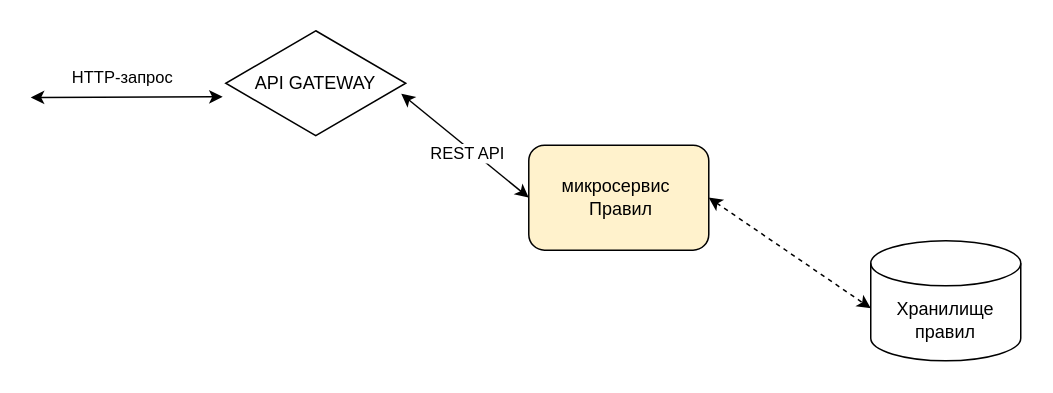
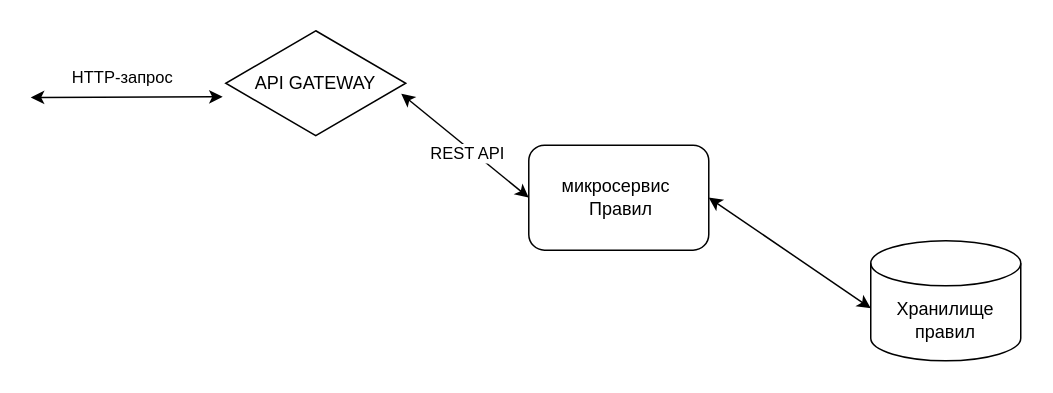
  <mxCell id="0" />
  <mxCell id="1" parent="0" />
- <mxCell id="2" value="микросервис&amp;nbsp; &amp;nbsp;Правил" style="rounded=1;whiteSpace=wrap;html=1;fillColor=#fff2cc;" vertex="1" parent="1"><mxGeometry x="352.02" y="96.27" width="120" height="70" as="geometry" /></mxCell>
+ <mxCell id="2" value="микросервис&amp;nbsp; &amp;nbsp;Правил" style="rounded=1;whiteSpace=wrap;html=1;" vertex="1" parent="1"><mxGeometry x="352.02" y="96.27" width="120" height="70" as="geometry" /></mxCell>
  <mxCell id="3" value="" style="endArrow=classic;html=1;rounded=0;entryX=-0.017;entryY=0.629;entryDx=0;entryDy=0;entryPerimeter=0;startArrow=classic;startFill=1;" edge="1" parent="1" target="5"><mxGeometry width="50" height="50" relative="1" as="geometry"><mxPoint x="20" y="64.5" as="sourcePoint" /><mxPoint x="120" y="65" as="targetPoint" /></mxGeometry></mxCell>
  <mxCell id="4" value="HTTP-запрос" style="edgeLabel;html=1;align=center;verticalAlign=middle;resizable=0;points=[];" vertex="1" connectable="0" parent="3"><mxGeometry x="-0.359" y="-3" relative="1" as="geometry"><mxPoint x="19" y="-17" as="offset" /></mxGeometry></mxCell>
  <mxCell id="5" value="API GATEWAY" style="rhombus;whiteSpace=wrap;html=1;" vertex="1" parent="1"><mxGeometry x="150" y="20" width="120" height="70" as="geometry" /></mxCell>
  <mxCell id="6" value="" style="endArrow=classic;html=1;rounded=0;entryX=0;entryY=0.5;entryDx=0;entryDy=0;exitX=0.975;exitY=0.6;exitDx=0;exitDy=0;exitPerimeter=0;startArrow=classic;startFill=1;" edge="1" parent="1" source="5" target="2"><mxGeometry width="50" height="50" relative="1" as="geometry"><mxPoint x="300" y="370" as="sourcePoint" /><mxPoint x="350" y="320" as="targetPoint" /></mxGeometry></mxCell>
  <mxCell id="7" value="REST API" style="edgeLabel;html=1;align=center;verticalAlign=middle;resizable=0;points=[];" vertex="1" connectable="0" parent="6"><mxGeometry x="0.068" y="-3" relative="1" as="geometry"><mxPoint as="offset" /></mxGeometry></mxCell>
  <mxCell id="8" value="Хранилище правил" style="shape=cylinder3;whiteSpace=wrap;html=1;boundedLbl=1;backgroundOutline=1;size=15;" vertex="1" parent="1"><mxGeometry x="580" y="160" width="100" height="80" as="geometry" /></mxCell>
- <mxCell id="9" value="" style="endArrow=classic;html=1;rounded=0;entryX=0;entryY=0;entryDx=0;entryDy=45;exitX=1;exitY=0.5;exitDx=0;exitDy=0;startArrow=classic;startFill=1;entryPerimeter=0;dashed=1;" edge="1" parent="1" source="2" target="8"><mxGeometry width="50" height="50" relative="1" as="geometry"><mxPoint x="472.02" y="200" as="sourcePoint" /><mxPoint x="557.02" y="269" as="targetPoint" /></mxGeometry></mxCell>
+ <mxCell id="9" value="" style="endArrow=classic;html=1;rounded=0;entryX=0;entryY=0;entryDx=0;entryDy=45;exitX=1;exitY=0.5;exitDx=0;exitDy=0;startArrow=classic;startFill=1;entryPerimeter=0;" edge="1" parent="1" source="2" target="8"><mxGeometry width="50" height="50" relative="1" as="geometry"><mxPoint x="472.02" y="200" as="sourcePoint" /><mxPoint x="557.02" y="269" as="targetPoint" /></mxGeometry></mxCell>
